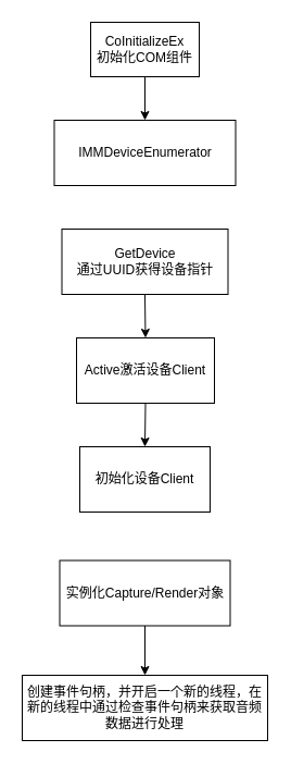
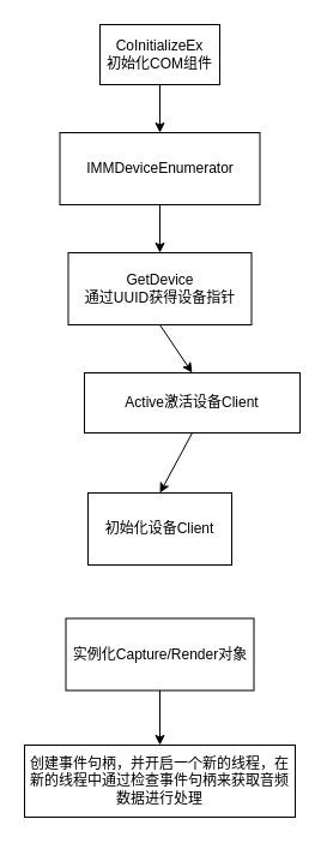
  <mxCell id="0" />
  <mxCell id="1" parent="0" />
  <mxCell id="2" value="CoInitializeEx&lt;div&gt;初始化COM组件&lt;/div&gt;" style="rounded=0;whiteSpace=wrap;html=1;" vertex="1" parent="1"><mxGeometry x="83" y="20" width="100" height="50" as="geometry" /></mxCell>
  <mxCell id="3" value="IMMDeviceEnumerator" style="rounded=0;whiteSpace=wrap;html=1;" vertex="1" parent="1"><mxGeometry x="49.5" y="110" width="167" height="60" as="geometry" /></mxCell>
  <mxCell id="4" value="GetDevice&lt;div&gt;通过UUID获得设备指针&lt;/div&gt;" style="rounded=0;whiteSpace=wrap;html=1;" vertex="1" parent="1"><mxGeometry x="56.5" y="210" width="153" height="60" as="geometry" /></mxCell>
- <mxCell id="5" value="Active激活设备Client" style="rounded=0;whiteSpace=wrap;html=1;" vertex="1" parent="1"><mxGeometry x="70" y="310" width="127" height="60" as="geometry" /></mxCell>
+ <mxCell id="5" value="Active激活设备Client" style="rounded=0;whiteSpace=wrap;html=1;" vertex="1" parent="1"><mxGeometry x="70" y="310" width="180" height="50" as="geometry" /></mxCell>
  <mxCell id="6" value="初始化设备Client" style="rounded=0;whiteSpace=wrap;html=1;" vertex="1" parent="1"><mxGeometry x="73" y="410" width="120" height="60" as="geometry" /></mxCell>
  <mxCell id="7" value="实例化Capture/Render对象" style="rounded=0;whiteSpace=wrap;html=1;" vertex="1" parent="1"><mxGeometry x="54.5" y="514.5" width="157" height="60" as="geometry" /></mxCell>
  <mxCell id="8" value="" style="endArrow=classic;html=1;rounded=0;exitX=0.5;exitY=1;exitDx=0;exitDy=0;entryX=0.5;entryY=0;entryDx=0;entryDy=0;" edge="1" parent="1" source="2" target="3"><mxGeometry width="50" height="50" relative="1" as="geometry"><mxPoint x="290" y="120" as="sourcePoint" /><mxPoint x="340" y="70" as="targetPoint" /></mxGeometry></mxCell>
+ <mxCell id="9" value="" style="endArrow=classic;html=1;rounded=0;exitX=0.5;exitY=1;exitDx=0;exitDy=0;entryX=0.5;entryY=0;entryDx=0;entryDy=0;" edge="1" parent="1" source="3" target="4"><mxGeometry width="50" height="50" relative="1" as="geometry"><mxPoint x="240" y="220" as="sourcePoint" /><mxPoint x="290" y="170" as="targetPoint" /></mxGeometry></mxCell>
  <mxCell id="10" value="" style="endArrow=classic;html=1;rounded=0;exitX=0.5;exitY=1;exitDx=0;exitDy=0;entryX=0.5;entryY=0;entryDx=0;entryDy=0;" edge="1" parent="1" source="4" target="5"><mxGeometry width="50" height="50" relative="1" as="geometry"><mxPoint x="220" y="320" as="sourcePoint" /><mxPoint x="270" y="270" as="targetPoint" /></mxGeometry></mxCell>
  <mxCell id="11" value="" style="endArrow=classic;html=1;rounded=0;exitX=0.5;exitY=1;exitDx=0;exitDy=0;entryX=0.5;entryY=0;entryDx=0;entryDy=0;" edge="1" parent="1" source="5" target="6"><mxGeometry width="50" height="50" relative="1" as="geometry"><mxPoint x="170" y="420" as="sourcePoint" /><mxPoint x="220" y="370" as="targetPoint" /></mxGeometry></mxCell>
  <mxCell id="12" value="创建事件句柄，并开启一个新的线程，在新的线程中通过检查事件句柄来获取音频数据进行处理" style="rounded=0;whiteSpace=wrap;html=1;" vertex="1" parent="1"><mxGeometry x="20" y="620" width="226" height="60" as="geometry" /></mxCell>
  <mxCell id="13" value="" style="endArrow=classic;html=1;rounded=0;exitX=0.5;exitY=1;exitDx=0;exitDy=0;" edge="1" parent="1" source="7" target="12"><mxGeometry width="50" height="50" relative="1" as="geometry"><mxPoint x="230" y="620" as="sourcePoint" /><mxPoint x="280" y="570" as="targetPoint" /></mxGeometry></mxCell>
